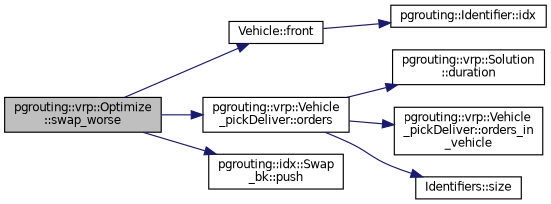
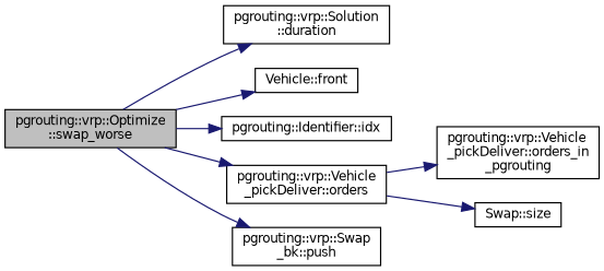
  digraph {
    fontname="DejaVu Sans"
    rankdir=LR
    node [color=black fillcolor=white fontname="DejaVu Sans" fontsize=10 shape=record style=filled]
    edge [color=midnightblue fontname="DejaVu Sans" fontsize=10 labelfontname=Helvetica labelfontsize=10 style=solid]
    n1 [fillcolor=grey75 fontcolor=black height=0.2 label="pgrouting::vrp::Optimize\l::swap_worse" width=0.4]
    n2 [height=0.2 label="pgrouting::vrp::Solution\l::duration" width=0.4]
    n3 [height=0.2 label="Vehicle::front" width=0.4]
    n4 [height=0.2 label="pgrouting::Identifier::idx" width=0.4]
    n5 [height=0.2 label="pgrouting::vrp::Vehicle\l_pickDeliver::orders" width=0.4]
-   n6 [height=0.2 label="pgrouting::idx::Swap\l_bk::push" width=0.4]
-   n7 [height=0.2 label="pgrouting::vrp::Vehicle\l_pickDeliver::orders_in\l_vehicle" width=0.4]
-   n8 [height=0.2 label="Identifiers::size" width=0.4]
-   n5 -> n2
+   n6 [height=0.2 label="pgrouting::vrp::Swap\l_bk::push" width=0.4]
+   n7 [height=0.2 label="pgrouting::vrp::Vehicle\l_pickDeliver::orders_in\l_pgrouting" width=0.4]
+   n8 [height=0.2 label="Swap::size" width=0.4]
+   n1 -> n2
    n1 -> n3
-   n3 -> n4
+   n1 -> n4
    n1 -> n5
    n1 -> n6
    n5 -> n7
    n5 -> n8
  }
